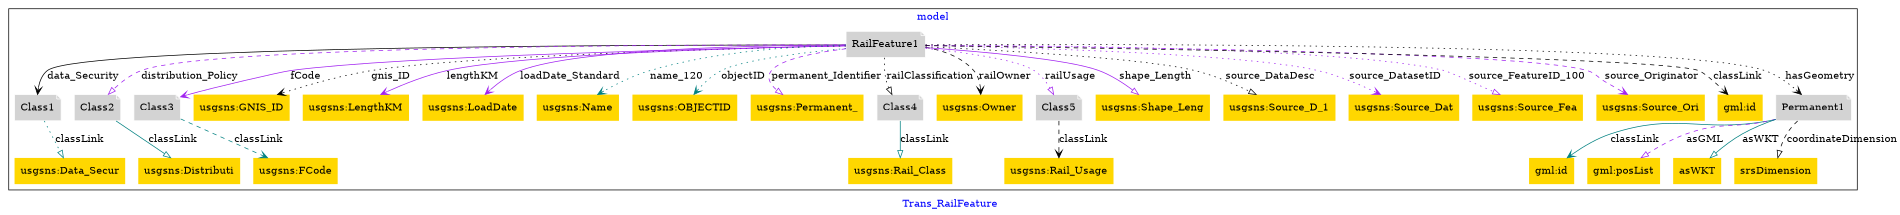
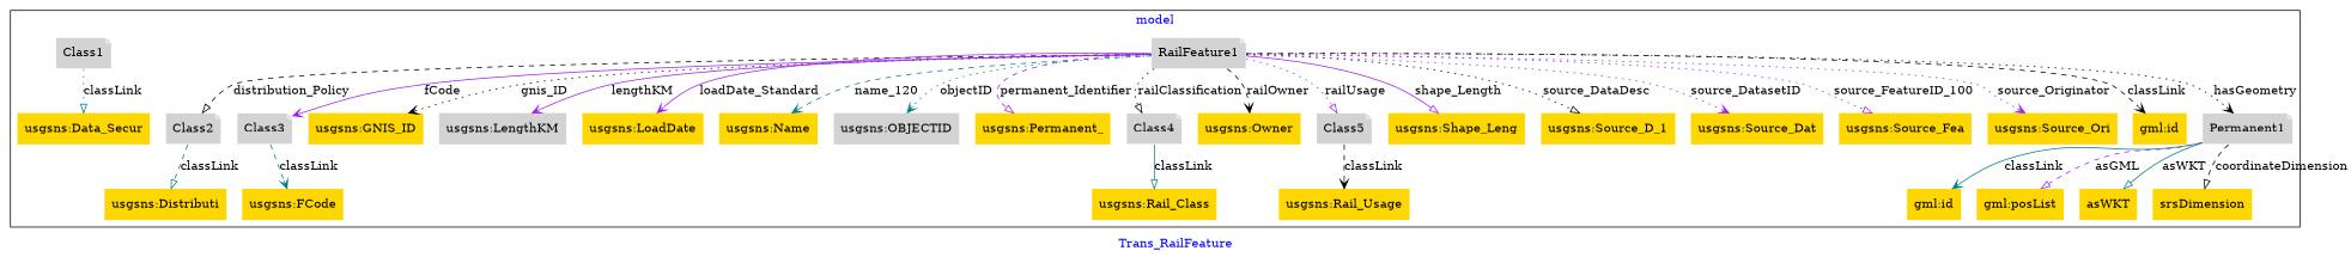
  digraph {
    fontcolor=blue
    label=Trans_RailFeature
    remincross=true
    node [fillcolor=gold shape=plaintext style=filled]
    edge [arrowhead=vee color=purple fontcolor=black style=dotted]
    n1 [color=white fillcolor=lightgray label=RailFeature1 shape=note]
    n2 [color=white fillcolor=lightgray label=Class1 shape=note]
    n3 [color=white fillcolor=lightgray label=Class2 shape=note]
    n4 [color=white fillcolor=lightgray label=Class3 shape=note]
    n5 [label="usgsns:GNIS_ID"]
-   n6 [label="usgsns:LengthKM"]
+   n6 [fillcolor=lightgray label="usgsns:LengthKM"]
    n7 [label="usgsns:LoadDate"]
    n8 [label="usgsns:Name"]
-   n9 [label="usgsns:OBJECTID"]
+   n9 [fillcolor=lightgray label="usgsns:OBJECTID"]
    n10 [label="usgsns:Permanent_"]
    n11 [color=white fillcolor=lightgray label=Class4 shape=note]
    n12 [label="usgsns:Owner"]
    n13 [color=white fillcolor=lightgray label=Class5 shape=note]
    n14 [label="usgsns:Shape_Leng"]
    n15 [label="usgsns:Source_D_1"]
    n16 [label="usgsns:Source_Dat"]
    n17 [label="usgsns:Source_Fea"]
    n18 [label="usgsns:Source_Ori"]
    n19 [label="gml:id"]
    n20 [color=white fillcolor=lightgray label=Permanent1 shape=note]
    n21 [label="gml:id"]
    n22 [label="gml:posList"]
    n23 [label=asWKT]
    n24 [label=srsDimension]
    n25 [label="usgsns:Data_Secur"]
    n26 [label="usgsns:Distributi"]
    n27 [label="usgsns:FCode"]
    n28 [label="usgsns:Rail_Class"]
    n29 [label="usgsns:Rail_Usage"]
    subgraph cluster_1 {
      label=model
      n1
      n2
      n3
      n4
      n5
      n6
      n7
      n8
      n9
      n10
      n11
      n12
      n13
      n14
      n15
      n16
      n17
      n18
      n19
      n20
      n21
      n22
      n23
      n24
      n25
      n26
      n27
      n28
      n29
    }
-   n1 -> n2 [color=black label=data_Security style=solid]
-   n1 -> n3 [arrowhead=onormal label=distribution_Policy style=dashed]
+   n1 -> n3 [arrowhead=onormal color=black label=distribution_Policy style=dashed]
    n1 -> n4 [label=fCode style=solid]
    n1 -> n5 [color=black label=gnis_ID]
    n1 -> n6 [label=lengthKM style=solid]
    n1 -> n7 [label=loadDate_Standard style=solid]
-   n1 -> n8 [color=teal label=name_120]
+   n1 -> n8 [color=teal label=name_120 style=dashed]
    n1 -> n9 [color=teal label=objectID]
    n1 -> n10 [arrowhead=onormal label=permanent_Identifier style=dashed]
    n1 -> n11 [arrowhead=onormal color=black label=railClassification]
    n1 -> n12 [color=black label=railOwner style=dashed]
    n1 -> n13 [arrowhead=onormal label=railUsage]
    n1 -> n14 [arrowhead=onormal label=shape_Length style=solid]
    n1 -> n15 [arrowhead=onormal color=black label=source_DataDesc]
    n1 -> n16 [label=source_DatasetID]
    n1 -> n17 [arrowhead=onormal label=source_FeatureID_100]
-   n1 -> n18 [label=source_Originator style=dashed]
+   n1 -> n18 [label=source_Originator]
    n1 -> n19 [color=black label=classLink style=dashed]
    n1 -> n20 [color=black label=hasGeometry]
    n2 -> n25 [arrowhead=onormal color=teal label=classLink]
-   n3 -> n26 [arrowhead=onormal color=teal label=classLink style=solid]
+   n3 -> n26 [arrowhead=onormal color=teal label=classLink style=dashed]
    n4 -> n27 [color=teal label=classLink style=dashed]
    n11 -> n28 [arrowhead=onormal color=teal label=classLink style=solid]
    n13 -> n29 [color=black label=classLink style=dashed]
    n20 -> n21 [color=teal label=classLink style=solid]
    n20 -> n22 [arrowhead=onormal label=asGML style=dashed]
    n20 -> n23 [arrowhead=onormal color=teal label=asWKT style=solid]
    n20 -> n24 [arrowhead=onormal color=black label=coordinateDimension style=dashed]
  }
